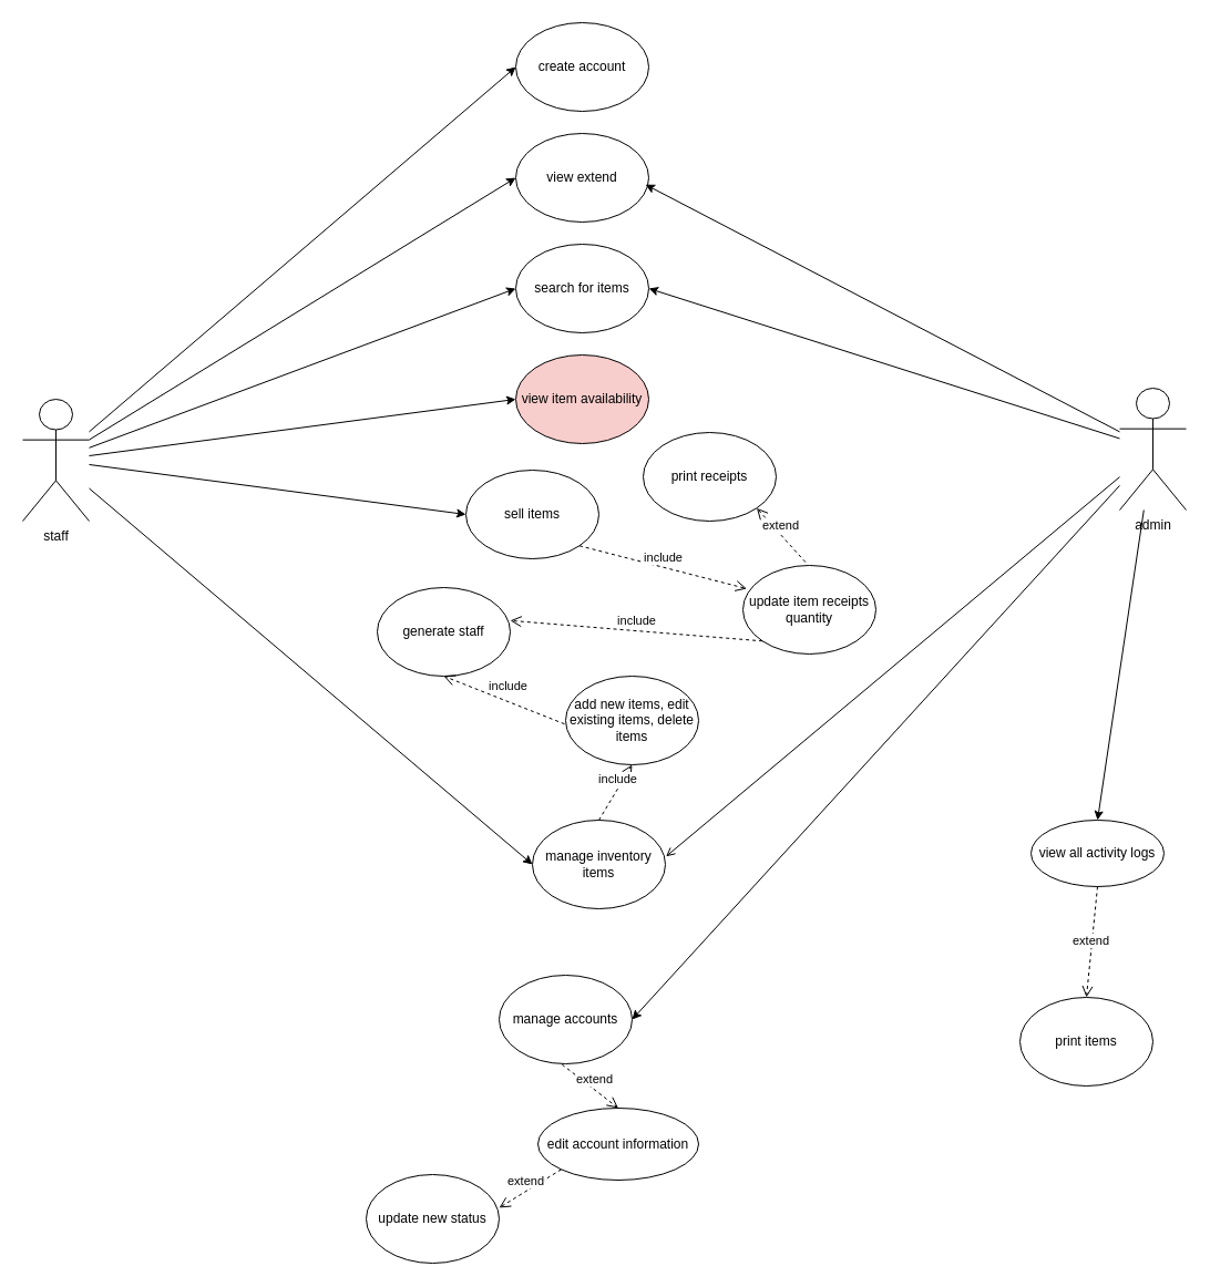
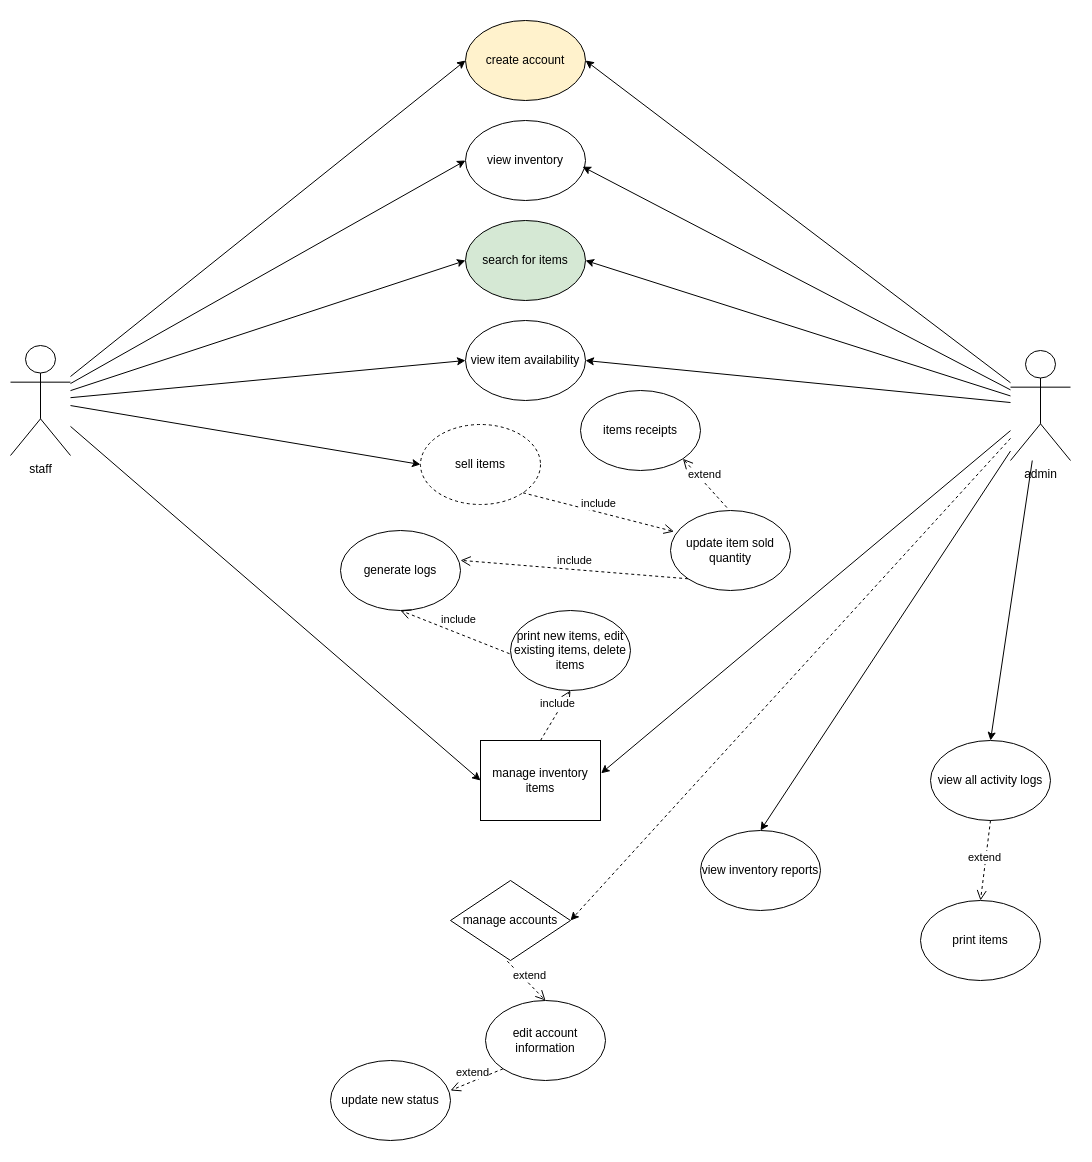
  <mxCell id="0" />
  <mxCell id="1" parent="0" />
  <mxCell id="2" style="rounded=1;orthogonalLoop=1;jettySize=auto;html=1;entryX=0;entryY=0.5;entryDx=0;entryDy=0;strokeColor=default;" parent="1" source="8" target="16" edge="1"><mxGeometry relative="1" as="geometry" /></mxCell>
  <mxCell id="3" style="rounded=0;orthogonalLoop=1;jettySize=auto;html=1;entryX=0;entryY=0.5;entryDx=0;entryDy=0;" parent="1" source="8" target="17" edge="1"><mxGeometry relative="1" as="geometry" /></mxCell>
  <mxCell id="4" style="edgeStyle=none;rounded=0;orthogonalLoop=1;jettySize=auto;html=1;entryX=0;entryY=0.5;entryDx=0;entryDy=0;" parent="1" source="8" target="18" edge="1"><mxGeometry relative="1" as="geometry" /></mxCell>
  <mxCell id="5" style="edgeStyle=none;rounded=0;orthogonalLoop=1;jettySize=auto;html=1;entryX=0;entryY=0.5;entryDx=0;entryDy=0;" parent="1" source="8" target="25" edge="1"><mxGeometry relative="1" as="geometry" /></mxCell>
  <mxCell id="6" style="edgeStyle=none;rounded=0;orthogonalLoop=1;jettySize=auto;html=1;entryX=0;entryY=0.5;entryDx=0;entryDy=0;" parent="1" source="8" target="26" edge="1"><mxGeometry relative="1" as="geometry" /></mxCell>
  <mxCell id="7" style="edgeStyle=none;rounded=0;orthogonalLoop=1;jettySize=auto;html=1;entryX=0;entryY=0.5;entryDx=0;entryDy=0;" parent="1" source="8" target="21" edge="1"><mxGeometry relative="1" as="geometry" /></mxCell>
- <mxCell id="8" value="staff" style="shape=umlActor;verticalLabelPosition=bottom;verticalAlign=top;html=1;outlineConnect=0;" parent="1" vertex="1"><mxGeometry x="20" y="360" width="60" height="110" as="geometry" /></mxCell>
+ <mxCell id="8" value="staff" style="shape=umlActor;verticalLabelPosition=bottom;verticalAlign=top;html=1;outlineConnect=0;" parent="1" vertex="1"><mxGeometry x="10" y="345" width="60" height="110" as="geometry" /></mxCell>
+ <mxCell id="9" style="edgeStyle=none;rounded=0;orthogonalLoop=1;jettySize=auto;html=1;entryX=1;entryY=0.5;entryDx=0;entryDy=0;" parent="1" source="15" target="16" edge="1"><mxGeometry relative="1" as="geometry" /></mxCell>
  <mxCell id="10" style="edgeStyle=none;rounded=0;orthogonalLoop=1;jettySize=auto;html=1;entryX=1;entryY=0.5;entryDx=0;entryDy=0;" parent="1" source="15" target="25" edge="1"><mxGeometry relative="1" as="geometry" /></mxCell>
- <mxCell id="12" style="edgeStyle=none;rounded=0;orthogonalLoop=1;jettySize=auto;html=1;entryX=1;entryY=0.5;entryDx=0;entryDy=0;" parent="1" source="15" target="34" edge="1"><mxGeometry relative="1" as="geometry" /></mxCell>
+ <mxCell id="11" style="edgeStyle=none;rounded=0;orthogonalLoop=1;jettySize=auto;html=1;entryX=1;entryY=0.5;entryDx=0;entryDy=0;" parent="1" source="15" target="26" edge="1"><mxGeometry relative="1" as="geometry" /></mxCell>
+ <mxCell id="12" style="edgeStyle=none;rounded=0;orthogonalLoop=1;jettySize=auto;html=1;entryX=1;entryY=0.5;entryDx=0;entryDy=0;dashed=1;" parent="1" source="15" target="34" edge="1"><mxGeometry relative="1" as="geometry" /></mxCell>
+ <mxCell id="13" style="edgeStyle=none;rounded=0;orthogonalLoop=1;jettySize=auto;html=1;entryX=0.5;entryY=0;entryDx=0;entryDy=0;" parent="1" source="15" target="24" edge="1"><mxGeometry relative="1" as="geometry" /></mxCell>
  <mxCell id="14" style="edgeStyle=none;rounded=0;orthogonalLoop=1;jettySize=auto;html=1;entryX=0.5;entryY=0;entryDx=0;entryDy=0;" parent="1" source="15" target="39" edge="1"><mxGeometry relative="1" as="geometry" /></mxCell>
  <mxCell id="15" value="admin" style="shape=umlActor;verticalLabelPosition=bottom;verticalAlign=top;html=1;outlineConnect=0;" parent="1" vertex="1"><mxGeometry x="1010" y="350" width="60" height="110" as="geometry" /></mxCell>
- <mxCell id="16" value="create account" style="ellipse;whiteSpace=wrap;html=1;" parent="1" vertex="1"><mxGeometry x="465" y="20" width="120" height="80" as="geometry" /></mxCell>
- <mxCell id="17" value="view extend" style="ellipse;whiteSpace=wrap;html=1;" parent="1" vertex="1"><mxGeometry x="465" y="120" width="120" height="80" as="geometry" /></mxCell>
- <mxCell id="18" value="sell items" style="ellipse;whiteSpace=wrap;html=1;" parent="1" vertex="1"><mxGeometry x="420" y="424" width="120" height="80" as="geometry" /></mxCell>
+ <mxCell id="16" value="create account" style="ellipse;whiteSpace=wrap;html=1;fillColor=#fff2cc;" parent="1" vertex="1"><mxGeometry x="465" y="20" width="120" height="80" as="geometry" /></mxCell>
+ <mxCell id="17" value="view inventory" style="ellipse;whiteSpace=wrap;html=1;" parent="1" vertex="1"><mxGeometry x="465" y="120" width="120" height="80" as="geometry" /></mxCell>
+ <mxCell id="18" value="sell items" style="ellipse;whiteSpace=wrap;html=1;dashed=1;" parent="1" vertex="1"><mxGeometry x="420" y="424" width="120" height="80" as="geometry" /></mxCell>
  <mxCell id="19" style="edgeStyle=none;rounded=0;orthogonalLoop=1;jettySize=auto;html=1;entryX=0.975;entryY=0.577;entryDx=0;entryDy=0;entryPerimeter=0;" parent="1" source="15" target="17" edge="1"><mxGeometry relative="1" as="geometry" /></mxCell>
  <mxCell id="20" value="include" style="html=1;verticalAlign=bottom;endArrow=open;dashed=1;endSize=8;curved=0;rounded=0;exitX=1;exitY=1;exitDx=0;exitDy=0;entryX=0.029;entryY=0.263;entryDx=0;entryDy=0;entryPerimeter=0;" parent="1" source="18" target="27" edge="1"><mxGeometry relative="1" as="geometry"><mxPoint x="530" y="799.43" as="sourcePoint" /><mxPoint x="450" y="799.43" as="targetPoint" /></mxGeometry></mxCell>
- <mxCell id="21" value="manage inventory items" style="ellipse;whiteSpace=wrap;html=1;" parent="1" vertex="1"><mxGeometry x="480" y="740" width="120" height="80" as="geometry" /></mxCell>
- <mxCell id="22" value="add new items, edit existing items, delete items" style="ellipse;whiteSpace=wrap;html=1;" parent="1" vertex="1"><mxGeometry x="510" y="610" width="120" height="80" as="geometry" /></mxCell>
+ <mxCell id="21" value="manage inventory items" style="whiteSpace=wrap;html=1;rounded=0;" parent="1" vertex="1"><mxGeometry x="480" y="740" width="120" height="80" as="geometry" /></mxCell>
+ <mxCell id="22" value="print new items, edit existing items, delete items" style="ellipse;whiteSpace=wrap;html=1;" parent="1" vertex="1"><mxGeometry x="510" y="610" width="120" height="80" as="geometry" /></mxCell>
  <mxCell id="23" value="include" style="html=1;verticalAlign=bottom;endArrow=open;dashed=1;endSize=8;curved=0;rounded=0;entryX=0.5;entryY=1;entryDx=0;entryDy=0;exitX=0.5;exitY=0;exitDx=0;exitDy=0;" parent="1" source="21" target="22" edge="1"><mxGeometry x="0.149" relative="1" as="geometry"><mxPoint x="610" y="757" as="sourcePoint" /><mxPoint x="610" y="710" as="targetPoint" /><mxPoint as="offset" /></mxGeometry></mxCell>
- <mxCell id="25" value="search for items" style="ellipse;whiteSpace=wrap;html=1;" parent="1" vertex="1"><mxGeometry x="465" y="220" width="120" height="80" as="geometry" /></mxCell>
- <mxCell id="26" value="view item availability" style="ellipse;whiteSpace=wrap;html=1;fillColor=#f8cecc;" parent="1" vertex="1"><mxGeometry x="465" y="320" width="120" height="80" as="geometry" /></mxCell>
- <mxCell id="27" value="update item receipts quantity" style="ellipse;whiteSpace=wrap;html=1;" parent="1" vertex="1"><mxGeometry x="670" y="510" width="120" height="80" as="geometry" /></mxCell>
- <mxCell id="28" value="print receipts" style="ellipse;whiteSpace=wrap;html=1;" parent="1" vertex="1"><mxGeometry x="580" y="390" width="120" height="80" as="geometry" /></mxCell>
+ <mxCell id="24" value="view inventory reports" style="ellipse;whiteSpace=wrap;html=1;" parent="1" vertex="1"><mxGeometry x="700" y="830" width="120" height="80" as="geometry" /></mxCell>
+ <mxCell id="25" value="search for items" style="ellipse;whiteSpace=wrap;html=1;fillColor=#d5e8d4;" parent="1" vertex="1"><mxGeometry x="465" y="220" width="120" height="80" as="geometry" /></mxCell>
+ <mxCell id="26" value="view item availability" style="ellipse;whiteSpace=wrap;html=1;" parent="1" vertex="1"><mxGeometry x="465" y="320" width="120" height="80" as="geometry" /></mxCell>
+ <mxCell id="27" value="update item sold quantity" style="ellipse;whiteSpace=wrap;html=1;" parent="1" vertex="1"><mxGeometry x="670" y="510" width="120" height="80" as="geometry" /></mxCell>
+ <mxCell id="28" value="items receipts" style="ellipse;whiteSpace=wrap;html=1;" parent="1" vertex="1"><mxGeometry x="580" y="390" width="120" height="80" as="geometry" /></mxCell>
  <mxCell id="29" value="extend" style="html=1;verticalAlign=bottom;endArrow=open;dashed=1;endSize=8;curved=0;rounded=0;exitX=0.47;exitY=-0.037;exitDx=0;exitDy=0;entryX=1;entryY=1;entryDx=0;entryDy=0;exitPerimeter=0;" parent="1" source="27" target="28" edge="1"><mxGeometry relative="1" as="geometry"><mxPoint x="585" y="480" as="sourcePoint" /><mxPoint x="660" y="560" as="targetPoint" /></mxGeometry></mxCell>
- <mxCell id="30" value="generate staff" style="ellipse;whiteSpace=wrap;html=1;" parent="1" vertex="1"><mxGeometry x="340" y="530" width="120" height="80" as="geometry" /></mxCell>
+ <mxCell id="30" value="generate logs" style="ellipse;whiteSpace=wrap;html=1;" parent="1" vertex="1"><mxGeometry x="340" y="530" width="120" height="80" as="geometry" /></mxCell>
  <mxCell id="31" value="include" style="html=1;verticalAlign=bottom;endArrow=open;dashed=1;endSize=8;curved=0;rounded=0;exitX=0;exitY=1;exitDx=0;exitDy=0;entryX=1;entryY=0.373;entryDx=0;entryDy=0;entryPerimeter=0;" parent="1" source="27" target="30" edge="1"><mxGeometry relative="1" as="geometry"><mxPoint x="746" y="517" as="sourcePoint" /><mxPoint x="680" y="470" as="targetPoint" /></mxGeometry></mxCell>
  <mxCell id="32" value="include" style="html=1;verticalAlign=bottom;endArrow=open;dashed=1;endSize=8;curved=0;rounded=0;exitX=-0.008;exitY=0.54;exitDx=0;exitDy=0;entryX=0.5;entryY=1;entryDx=0;entryDy=0;exitPerimeter=0;" parent="1" source="22" target="30" edge="1"><mxGeometry x="-0.027" y="-5" relative="1" as="geometry"><mxPoint x="708" y="588" as="sourcePoint" /><mxPoint x="660" y="640" as="targetPoint" /><mxPoint as="offset" /></mxGeometry></mxCell>
- <mxCell id="33" style="edgeStyle=none;rounded=0;orthogonalLoop=1;jettySize=auto;html=1;entryX=1.005;entryY=0.41;entryDx=0;entryDy=0;entryPerimeter=0;endArrow=open;" parent="1" source="15" target="21" edge="1"><mxGeometry relative="1" as="geometry" /></mxCell>
- <mxCell id="34" value="manage accounts" style="ellipse;whiteSpace=wrap;html=1;" parent="1" vertex="1"><mxGeometry x="450" y="880" width="120" height="80" as="geometry" /></mxCell>
- <mxCell id="35" value="edit account information" style="ellipse;whiteSpace=wrap;html=1;" parent="1" vertex="1"><mxGeometry x="485" y="1000" width="145" height="65" as="geometry" /></mxCell>
+ <mxCell id="33" style="edgeStyle=none;rounded=0;orthogonalLoop=1;jettySize=auto;html=1;entryX=1.005;entryY=0.41;entryDx=0;entryDy=0;entryPerimeter=0;" parent="1" source="15" target="21" edge="1"><mxGeometry relative="1" as="geometry" /></mxCell>
+ <mxCell id="34" value="manage accounts" style="rhombus;whiteSpace=wrap;html=1;" parent="1" vertex="1"><mxGeometry x="450" y="880" width="120" height="80" as="geometry" /></mxCell>
+ <mxCell id="35" value="edit account information" style="ellipse;whiteSpace=wrap;html=1;" parent="1" vertex="1"><mxGeometry x="485" y="1000" width="120" height="80" as="geometry" /></mxCell>
  <mxCell id="36" value="extend" style="html=1;verticalAlign=bottom;endArrow=open;dashed=1;endSize=8;curved=0;rounded=0;entryX=0.5;entryY=0;entryDx=0;entryDy=0;exitX=0.473;exitY=1.008;exitDx=0;exitDy=0;exitPerimeter=0;" parent="1" source="34" target="35" edge="1"><mxGeometry x="0.149" relative="1" as="geometry"><mxPoint x="630" y="767" as="sourcePoint" /><mxPoint x="620" y="720" as="targetPoint" /><mxPoint as="offset" /></mxGeometry></mxCell>
  <mxCell id="37" value="update new status" style="ellipse;whiteSpace=wrap;html=1;" parent="1" vertex="1"><mxGeometry x="330" y="1060" width="120" height="80" as="geometry" /></mxCell>
  <mxCell id="38" value="extend" style="html=1;verticalAlign=bottom;endArrow=open;dashed=1;endSize=8;curved=0;rounded=0;entryX=1;entryY=0.375;entryDx=0;entryDy=0;exitX=0;exitY=1;exitDx=0;exitDy=0;entryPerimeter=0;" parent="1" source="35" target="37" edge="1"><mxGeometry x="0.149" relative="1" as="geometry"><mxPoint x="672" y="948" as="sourcePoint" /><mxPoint x="740" y="983" as="targetPoint" /><mxPoint as="offset" /></mxGeometry></mxCell>
- <mxCell id="39" value="view all activity logs" style="ellipse;whiteSpace=wrap;html=1;" parent="1" vertex="1"><mxGeometry x="930" y="740" width="120" height="60" as="geometry" /></mxCell>
+ <mxCell id="39" value="view all activity logs" style="ellipse;whiteSpace=wrap;html=1;" parent="1" vertex="1"><mxGeometry x="930" y="740" width="120" height="80" as="geometry" /></mxCell>
  <mxCell id="40" value="print items" style="ellipse;whiteSpace=wrap;html=1;" parent="1" vertex="1"><mxGeometry x="920" y="900" width="120" height="80" as="geometry" /></mxCell>
  <mxCell id="41" value="extend" style="html=1;verticalAlign=bottom;endArrow=open;dashed=1;endSize=8;curved=0;rounded=0;entryX=0.5;entryY=0;entryDx=0;entryDy=0;exitX=0.5;exitY=1;exitDx=0;exitDy=0;" parent="1" source="39" target="40" edge="1"><mxGeometry x="0.149" relative="1" as="geometry"><mxPoint x="517" y="971" as="sourcePoint" /><mxPoint x="555" y="1010" as="targetPoint" /><mxPoint as="offset" /></mxGeometry></mxCell>
